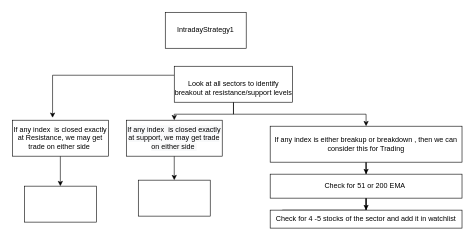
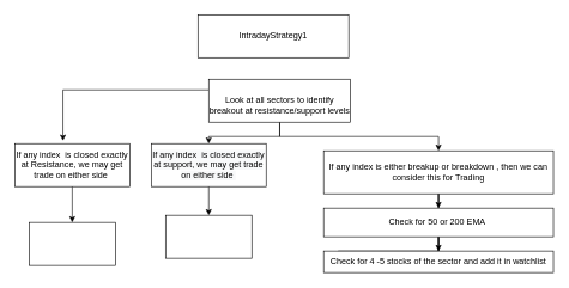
  <mxCell id="0" />
  <mxCell id="1" parent="0" />
- <mxCell id="2" value="IntradayStrategy1" style="rounded=0;whiteSpace=wrap;html=1;" vertex="1" parent="1"><mxGeometry x="275" y="20" width="135" height="60" as="geometry" /></mxCell>
+ <mxCell id="2" value="IntradayStrategy1" style="rounded=0;whiteSpace=wrap;html=1;" vertex="1" parent="1"><mxGeometry x="275" y="20" width="210" height="60" as="geometry" /></mxCell>
  <mxCell id="3" value="" style="edgeStyle=orthogonalEdgeStyle;rounded=0;orthogonalLoop=1;jettySize=auto;html=1;" edge="1" parent="1" source="6" target="10"><mxGeometry relative="1" as="geometry" /></mxCell>
  <mxCell id="4" style="edgeStyle=orthogonalEdgeStyle;rounded=0;orthogonalLoop=1;jettySize=auto;html=1;" edge="1" parent="1" source="6" target="12"><mxGeometry relative="1" as="geometry" /></mxCell>
  <mxCell id="5" style="edgeStyle=orthogonalEdgeStyle;rounded=0;orthogonalLoop=1;jettySize=auto;html=1;exitX=0;exitY=0.25;exitDx=0;exitDy=0;entryX=0.419;entryY=-0.067;entryDx=0;entryDy=0;entryPerimeter=0;" edge="1" parent="1" source="6" target="8"><mxGeometry relative="1" as="geometry" /></mxCell>
  <mxCell id="6" value="&lt;br&gt;Look at all sectors to identify breakout at resistance/support levels" style="rounded=0;whiteSpace=wrap;html=1;" vertex="1" parent="1"><mxGeometry x="290" y="110" width="197.5" height="60" as="geometry" /></mxCell>
  <mxCell id="7" value="" style="edgeStyle=orthogonalEdgeStyle;rounded=0;orthogonalLoop=1;jettySize=auto;html=1;" edge="1" parent="1" source="8" target="17"><mxGeometry relative="1" as="geometry" /></mxCell>
  <mxCell id="8" value="If any index&amp;nbsp; is closed exactly at Resistance, we may get trade on either side&amp;nbsp;" style="rounded=0;whiteSpace=wrap;html=1;" vertex="1" parent="1"><mxGeometry x="20" y="200" width="160" height="60" as="geometry" /></mxCell>
  <mxCell id="9" value="" style="edgeStyle=orthogonalEdgeStyle;rounded=0;orthogonalLoop=1;jettySize=auto;html=1;" edge="1" parent="1" source="10" target="18"><mxGeometry relative="1" as="geometry" /></mxCell>
  <mxCell id="10" value="&lt;span style=&quot;color: rgb(0 , 0 , 0) ; font-family: &amp;#34;helvetica&amp;#34; ; font-size: 12px ; font-style: normal ; font-weight: 400 ; letter-spacing: normal ; text-align: center ; text-indent: 0px ; text-transform: none ; word-spacing: 0px ; background-color: rgb(248 , 249 , 250) ; display: inline ; float: none&quot;&gt;If any index&amp;nbsp; is closed exactly at support, we may get trade on either side&amp;nbsp;&lt;/span&gt;" style="rounded=0;whiteSpace=wrap;html=1;" vertex="1" parent="1"><mxGeometry x="210" y="200" width="160" height="60" as="geometry" /></mxCell>
  <mxCell id="11" value="" style="edgeStyle=orthogonalEdgeStyle;rounded=0;orthogonalLoop=1;jettySize=auto;html=1;" edge="1" parent="1" source="12" target="15"><mxGeometry relative="1" as="geometry" /></mxCell>
  <mxCell id="12" value="If any index is either breakup or breakdown , then we can consider this for Trading" style="rounded=0;whiteSpace=wrap;html=1;" vertex="1" parent="1"><mxGeometry x="450" y="210" width="320" height="60" as="geometry" /></mxCell>
  <mxCell id="13" value="" style="edgeStyle=orthogonalEdgeStyle;rounded=0;orthogonalLoop=1;jettySize=auto;html=1;" edge="1" parent="1" source="15" target="16"><mxGeometry relative="1" as="geometry" /></mxCell>
  <mxCell id="14" style="edgeStyle=orthogonalEdgeStyle;rounded=0;orthogonalLoop=1;jettySize=auto;html=1;entryX=0.063;entryY=0.333;entryDx=0;entryDy=0;entryPerimeter=0;" edge="1" parent="1" source="15" target="16"><mxGeometry relative="1" as="geometry" /></mxCell>
- <mxCell id="15" value="Check for 51 or 200 EMA&amp;nbsp;" style="whiteSpace=wrap;html=1;rounded=0;" vertex="1" parent="1"><mxGeometry x="450" y="290" width="320" height="40" as="geometry" /></mxCell>
+ <mxCell id="15" value="Check for 50 or 200 EMA&amp;nbsp;" style="whiteSpace=wrap;html=1;rounded=0;" vertex="1" parent="1"><mxGeometry x="450" y="290" width="320" height="40" as="geometry" /></mxCell>
  <mxCell id="16" value="Check for 4 -5 stocks of the sector and add it in watchlist" style="whiteSpace=wrap;html=1;rounded=0;" vertex="1" parent="1"><mxGeometry x="450" y="350" width="320" height="30" as="geometry" /></mxCell>
  <mxCell id="17" value="" style="whiteSpace=wrap;html=1;rounded=0;" vertex="1" parent="1"><mxGeometry x="40" y="310" width="120" height="60" as="geometry" /></mxCell>
  <mxCell id="18" value="" style="rounded=0;whiteSpace=wrap;html=1;" vertex="1" parent="1"><mxGeometry x="230" y="300" width="120" height="60" as="geometry" /></mxCell>
